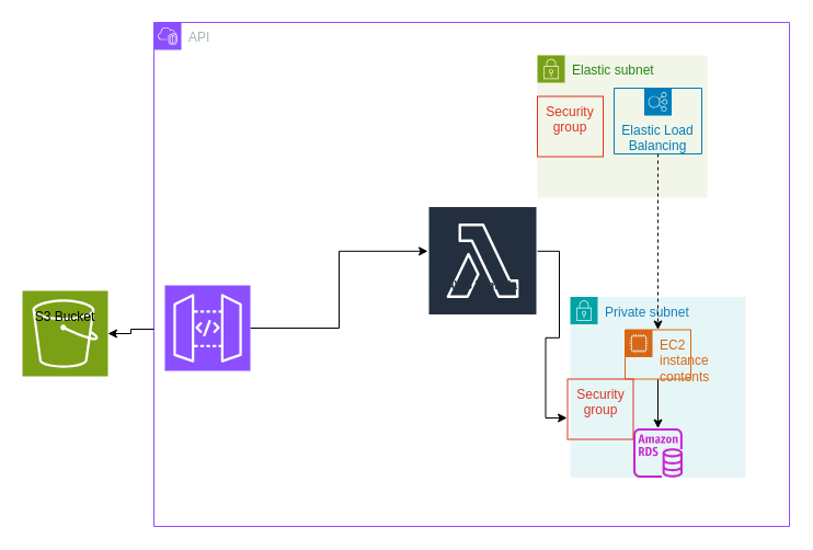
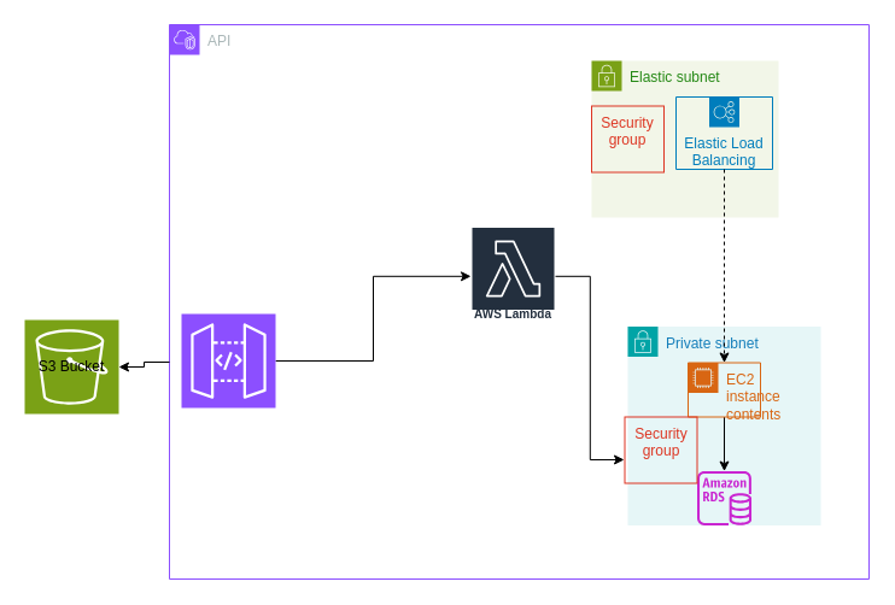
  <mxCell id="0" />
  <mxCell id="1" parent="0" />
  <mxCell id="2" value="API" style="points=[[0,0],[0.25,0],[0.5,0],[0.75,0],[1,0],[1,0.25],[1,0.5],[1,0.75],[1,1],[0.75,1],[0.5,1],[0.25,1],[0,1],[0,0.75],[0,0.5],[0,0.25]];outlineConnect=0;gradientColor=none;html=1;whiteSpace=wrap;fontSize=12;fontStyle=0;container=1;pointerEvents=0;collapsible=0;recursiveResize=0;shape=mxgraph.aws4.group;grIcon=mxgraph.aws4.group_vpc2;strokeColor=#8C4FFF;fillColor=none;verticalAlign=top;align=left;spacingLeft=30;fontColor=#AAB7B8;dashed=0;" vertex="1" parent="1"><mxGeometry x="140" y="20" width="580" height="460" as="geometry" /></mxCell>
  <mxCell id="3" value="Elastic subnet" style="points=[[0,0],[0.25,0],[0.5,0],[0.75,0],[1,0],[1,0.25],[1,0.5],[1,0.75],[1,1],[0.75,1],[0.5,1],[0.25,1],[0,1],[0,0.75],[0,0.5],[0,0.25]];outlineConnect=0;gradientColor=none;html=1;whiteSpace=wrap;fontSize=12;fontStyle=0;container=1;pointerEvents=0;collapsible=0;recursiveResize=0;shape=mxgraph.aws4.group;grIcon=mxgraph.aws4.group_security_group;grStroke=0;strokeColor=#7AA116;fillColor=#F2F6E8;verticalAlign=top;align=left;spacingLeft=30;fontColor=#248814;dashed=0;" vertex="1" parent="2"><mxGeometry x="350" y="30" width="155" height="130" as="geometry" /></mxCell>
  <mxCell id="4" value="Elastic Load Balancing" style="sketch=0;outlineConnect=0;gradientColor=none;html=1;whiteSpace=wrap;fontSize=12;fontStyle=0;shape=mxgraph.aws4.groupCenter;grIcon=mxgraph.aws4.group_elastic_load_balancing;grStroke=1;strokeColor=#007DBC;fillColor=none;verticalAlign=top;align=center;fontColor=#007DBC;dashed=0;spacingTop=25;" vertex="1" parent="3"><mxGeometry x="70" y="30" width="80" height="60" as="geometry" /></mxCell>
  <mxCell id="5" value="Security group" style="fillColor=none;strokeColor=#DD3522;verticalAlign=top;fontStyle=0;fontColor=#DD3522;whiteSpace=wrap;html=1;" vertex="1" parent="3"><mxGeometry y="37.5" width="60" height="55" as="geometry" /></mxCell>
  <mxCell id="6" value="Private subnet" style="points=[[0,0],[0.25,0],[0.5,0],[0.75,0],[1,0],[1,0.25],[1,0.5],[1,0.75],[1,1],[0.75,1],[0.5,1],[0.25,1],[0,1],[0,0.75],[0,0.5],[0,0.25]];outlineConnect=0;gradientColor=none;html=1;whiteSpace=wrap;fontSize=12;fontStyle=0;container=1;pointerEvents=0;collapsible=0;recursiveResize=0;shape=mxgraph.aws4.group;grIcon=mxgraph.aws4.group_security_group;grStroke=0;strokeColor=#00A4A6;fillColor=#E6F6F7;verticalAlign=top;align=left;spacingLeft=30;fontColor=#147EBA;dashed=0;" vertex="1" parent="2"><mxGeometry x="380" y="250.5" width="160" height="165" as="geometry" /></mxCell>
  <mxCell id="7" style="edgeStyle=orthogonalEdgeStyle;rounded=0;orthogonalLoop=1;jettySize=auto;html=1;" edge="1" parent="6" source="8" target="9"><mxGeometry relative="1" as="geometry" /></mxCell>
  <mxCell id="8" value="EC2 instance contents" style="points=[[0,0],[0.25,0],[0.5,0],[0.75,0],[1,0],[1,0.25],[1,0.5],[1,0.75],[1,1],[0.75,1],[0.5,1],[0.25,1],[0,1],[0,0.75],[0,0.5],[0,0.25]];outlineConnect=0;gradientColor=none;html=1;whiteSpace=wrap;fontSize=12;fontStyle=0;container=1;pointerEvents=0;collapsible=0;recursiveResize=0;shape=mxgraph.aws4.group;grIcon=mxgraph.aws4.group_ec2_instance_contents;strokeColor=#D86613;fillColor=none;verticalAlign=top;align=left;spacingLeft=30;fontColor=#D86613;dashed=0;" vertex="1" parent="6"><mxGeometry x="50" y="30" width="60" height="45" as="geometry" /></mxCell>
  <mxCell id="9" value="" style="sketch=0;outlineConnect=0;fontColor=#232F3E;gradientColor=none;fillColor=#C925D1;strokeColor=none;dashed=0;verticalLabelPosition=bottom;verticalAlign=top;align=center;html=1;fontSize=12;fontStyle=0;aspect=fixed;pointerEvents=1;shape=mxgraph.aws4.rds_instance;" vertex="1" parent="6"><mxGeometry x="57.5" y="120" width="45" height="45" as="geometry" /></mxCell>
  <mxCell id="10" value="Security group" style="fillColor=none;strokeColor=#DD3522;verticalAlign=top;fontStyle=0;fontColor=#DD3522;whiteSpace=wrap;html=1;" vertex="1" parent="6"><mxGeometry x="-2.5" y="75" width="60" height="55" as="geometry" /></mxCell>
- <mxCell id="11" value="AWS Lambda" style="sketch=0;outlineConnect=0;fontColor=#232F3E;gradientColor=none;strokeColor=#ffffff;fillColor=#232F3E;dashed=0;verticalLabelPosition=middle;verticalAlign=bottom;align=center;html=1;whiteSpace=wrap;fontSize=10;fontStyle=1;spacing=3;shape=mxgraph.aws4.productIcon;prIcon=mxgraph.aws4.lambda;" vertex="1" parent="2"><mxGeometry x="250" y="167.5" width="100" height="82.5" as="geometry" /></mxCell>
+ <mxCell id="11" value="AWS Lambda" style="sketch=0;outlineConnect=0;fontColor=#232F3E;gradientColor=none;strokeColor=#ffffff;fillColor=#232F3E;dashed=0;verticalLabelPosition=middle;verticalAlign=bottom;align=center;html=1;whiteSpace=wrap;fontSize=10;fontStyle=1;spacing=3;shape=mxgraph.aws4.productIcon;prIcon=mxgraph.aws4.lambda;" vertex="1" parent="2"><mxGeometry x="250" y="167.5" width="70" height="82.5" as="geometry" /></mxCell>
  <mxCell id="12" style="edgeStyle=orthogonalEdgeStyle;rounded=0;orthogonalLoop=1;jettySize=auto;html=1;exitX=1;exitY=0.5;exitDx=0;exitDy=0;exitPerimeter=0;" edge="1" parent="2" source="13" target="11"><mxGeometry relative="1" as="geometry" /></mxCell>
  <mxCell id="13" value="" style="sketch=0;points=[[0,0,0],[0.25,0,0],[0.5,0,0],[0.75,0,0],[1,0,0],[0,1,0],[0.25,1,0],[0.5,1,0],[0.75,1,0],[1,1,0],[0,0.25,0],[0,0.5,0],[0,0.75,0],[1,0.25,0],[1,0.5,0],[1,0.75,0]];outlineConnect=0;fontColor=#232F3E;fillColor=#8C4FFF;strokeColor=#ffffff;dashed=0;verticalLabelPosition=bottom;verticalAlign=top;align=center;html=1;fontSize=12;fontStyle=0;aspect=fixed;shape=mxgraph.aws4.resourceIcon;resIcon=mxgraph.aws4.api_gateway;" vertex="1" parent="2"><mxGeometry x="10" y="240" width="78" height="78" as="geometry" /></mxCell>
  <mxCell id="14" style="edgeStyle=orthogonalEdgeStyle;rounded=0;orthogonalLoop=1;jettySize=auto;html=1;dashed=1;" edge="1" parent="2" source="4" target="8"><mxGeometry relative="1" as="geometry" /></mxCell>
  <mxCell id="15" style="edgeStyle=orthogonalEdgeStyle;rounded=0;orthogonalLoop=1;jettySize=auto;html=1;entryX=-0.008;entryY=0.645;entryDx=0;entryDy=0;entryPerimeter=0;" edge="1" parent="2" source="11" target="10"><mxGeometry relative="1" as="geometry" /></mxCell>
  <mxCell id="16" value="" style="sketch=0;points=[[0,0,0],[0.25,0,0],[0.5,0,0],[0.75,0,0],[1,0,0],[0,1,0],[0.25,1,0],[0.5,1,0],[0.75,1,0],[1,1,0],[0,0.25,0],[0,0.5,0],[0,0.75,0],[1,0.25,0],[1,0.5,0],[1,0.75,0]];outlineConnect=0;fontColor=#232F3E;fillColor=#7AA116;strokeColor=#ffffff;dashed=0;verticalLabelPosition=bottom;verticalAlign=top;align=center;html=1;fontSize=12;fontStyle=0;aspect=fixed;shape=mxgraph.aws4.resourceIcon;resIcon=mxgraph.aws4.s3;" vertex="1" parent="1"><mxGeometry x="20" y="265" width="78" height="78" as="geometry" /></mxCell>
  <mxCell id="17" style="edgeStyle=orthogonalEdgeStyle;rounded=0;orthogonalLoop=1;jettySize=auto;html=1;entryX=1;entryY=0.5;entryDx=0;entryDy=0;entryPerimeter=0;" edge="1" parent="1" source="2" target="16"><mxGeometry relative="1" as="geometry"><Array as="points"><mxPoint x="119" y="300" /><mxPoint x="119" y="304" /></Array></mxGeometry></mxCell>
- <mxCell id="18" value="S3 Bucket" style="text;html=1;align=center;verticalAlign=middle;whiteSpace=wrap;rounded=0;" vertex="1" parent="1"><mxGeometry x="29" y="274" width="60" height="30" as="geometry" /></mxCell>
+ <mxCell id="18" value="S3 Bucket" style="text;html=1;align=center;verticalAlign=middle;whiteSpace=wrap;rounded=0;" vertex="1" parent="1"><mxGeometry x="29" y="289" width="60" height="30" as="geometry" /></mxCell>
